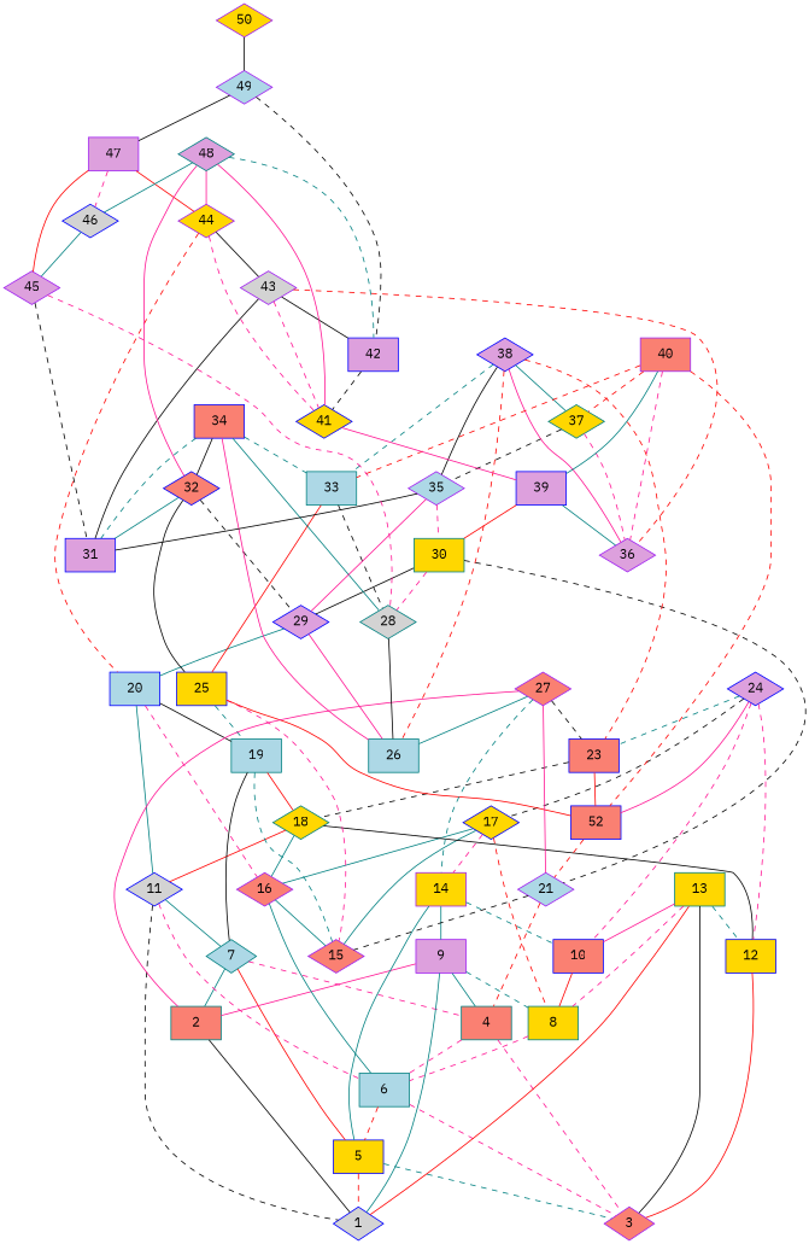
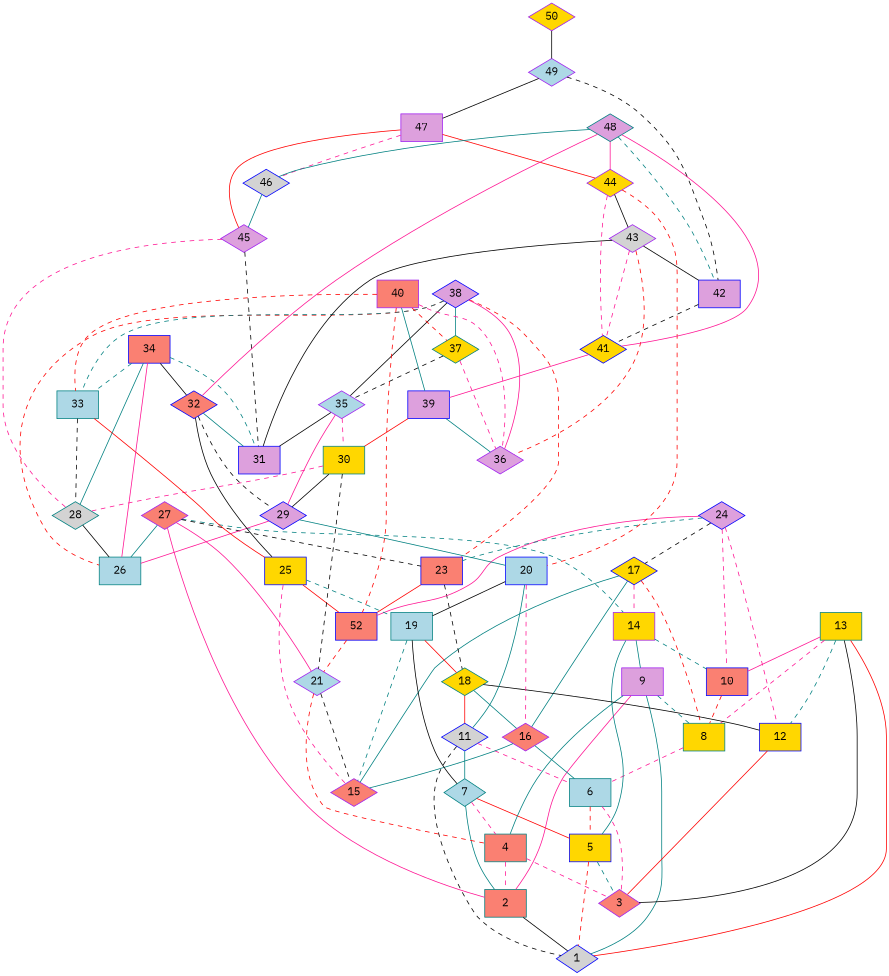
  graph {
    fontname="IBM Plex Mono"
    node [color=blue fillcolor=gold fontname="IBM Plex Mono" shape=diamond style=filled]
    edge [color=deeppink fontname="IBM Plex Mono" style=solid]
    2 [color=teal fillcolor=salmon shape=box]
    1 [fillcolor=lightgrey]
    4 [color=teal fillcolor=salmon shape=box]
    3 [color=purple fillcolor=salmon]
    5 [shape=box]
    6 [color=teal fillcolor=lightblue shape=box]
    7 [color=teal fillcolor=lightblue]
    8 [color=teal shape=box]
    9 [color=purple fillcolor=plum shape=box]
    10 [fillcolor=salmon shape=box]
    11 [fillcolor=lightgrey]
    12 [shape=box]
    13 [color=teal shape=box]
    14 [color=purple shape=box]
    16 [color=purple fillcolor=salmon]
    15 [color=purple fillcolor=salmon]
    17
    18 [color=teal]
    19 [color=teal fillcolor=lightblue shape=box]
    20 [fillcolor=lightblue shape=box]
    21 [color=purple fillcolor=lightblue]
    n22 [fillcolor=salmon label=52 shape=box]
    23 [fillcolor=salmon shape=box]
    24 [fillcolor=plum]
    25 [shape=box]
    27 [color=purple fillcolor=salmon]
    26 [color=teal fillcolor=lightblue shape=box]
    28 [color=teal fillcolor=lightgrey]
    29 [fillcolor=plum]
    30 [color=teal shape=box]
    32 [fillcolor=salmon]
    31 [fillcolor=plum shape=box]
    33 [color=teal fillcolor=lightblue shape=box]
    34 [fillcolor=salmon shape=box]
    35 [color=purple fillcolor=lightblue]
    37 [color=teal]
    36 [color=purple fillcolor=plum]
    38 [fillcolor=plum]
    39 [fillcolor=plum shape=box]
    40 [color=purple fillcolor=salmon shape=box]
    41
    42 [fillcolor=plum shape=box]
    43 [color=purple fillcolor=lightgrey]
    44 [color=purple]
    45 [color=purple fillcolor=plum]
    46 [fillcolor=lightgrey]
    47 [color=purple fillcolor=plum shape=box]
    48 [color=teal fillcolor=plum]
    49 [color=purple fillcolor=lightblue]
    50 [color=purple]
    2 -- 1 [color=black]
-   4 -- 6 [style=dashed]
+   4 -- 2 [style=dashed]
    4 -- 3 [style=dashed]
    5 -- 1 [color=red style=dashed]
    5 -- 3 [color=teal style=dashed]
    6 -- 3 [style=dashed]
    6 -- 5 [color=red style=dashed]
    7 -- 2 [color=teal]
    7 -- 4 [style=dashed]
    7 -- 5 [color=red]
    8 -- 6 [style=dashed]
    9 -- 2
    9 -- 1 [color=teal]
    9 -- 4 [color=teal]
    9 -- 8 [color=teal style=dashed]
-   10 -- 8 [color=red]
+   10 -- 8 [color=red style=dashed]
    11 -- 1 [color=black style=dashed]
    11 -- 6 [style=dashed]
    11 -- 7 [color=teal]
    12 -- 3 [color=red]
    13 -- 1 [color=red]
    13 -- 3 [color=black]
    13 -- 8 [style=dashed]
    13 -- 10
    13 -- 12 [color=teal style=dashed]
    14 -- 5 [color=teal]
    14 -- 9 [color=teal]
    14 -- 10 [color=teal style=dashed]
    16 -- 6 [color=teal]
    16 -- 15 [color=teal]
    17 -- 8 [color=red style=dashed]
    17 -- 14 [style=dashed]
    17 -- 16 [color=teal]
    17 -- 15 [color=teal]
    18 -- 11 [color=red]
    18 -- 12 [color=black]
    18 -- 16 [color=teal]
    19 -- 7 [color=black]
    19 -- 15 [color=teal style=dashed]
    19 -- 18 [color=red]
    20 -- 11 [color=teal]
    20 -- 16 [style=dashed]
    20 -- 19 [color=black]
    21 -- 4 [color=red style=dashed]
    21 -- 15 [color=black style=dashed]
    n22 -- 21 [color=red style=dashed]
    23 -- 18 [color=black style=dashed]
    23 -- n22 [color=red]
    24 -- 10 [style=dashed]
    24 -- 12 [style=dashed]
    24 -- 17 [color=black style=dashed]
    24 -- n22
    24 -- 23 [color=teal style=dashed]
    25 -- 15 [style=dashed]
    25 -- 19 [color=teal style=dashed]
    25 -- n22 [color=red]
    27 -- 2
    27 -- 14 [color=teal style=dashed]
    27 -- 21
    27 -- 23 [color=black style=dashed]
    27 -- 26 [color=teal]
    28 -- 26 [color=black]
    29 -- 20 [color=teal]
    29 -- 26
    30 -- 21 [color=black style=dashed]
    30 -- 28 [style=dashed]
    30 -- 29 [color=black]
    32 -- 25 [color=black]
    32 -- 29 [color=black style=dashed]
    32 -- 31 [color=teal]
    33 -- 25 [color=red]
    33 -- 28 [color=black style=dashed]
    34 -- 26
    34 -- 28 [color=teal]
    34 -- 32 [color=black]
    34 -- 31 [color=teal style=dashed]
    34 -- 33 [color=teal style=dashed]
    35 -- 29
    35 -- 30 [style=dashed]
    35 -- 31 [color=black]
    37 -- 35 [color=black style=dashed]
    37 -- 36 [style=dashed]
    38 -- 23 [color=red style=dashed]
    38 -- 26 [color=red style=dashed]
    38 -- 33 [color=teal style=dashed]
    38 -- 35 [color=black]
    38 -- 37 [color=teal]
    38 -- 36
    39 -- 30 [color=red]
    39 -- 36 [color=teal]
    40 -- n22 [color=red style=dashed]
    40 -- 33 [color=red style=dashed]
    40 -- 37 [color=red style=dashed]
    40 -- 36 [style=dashed]
    40 -- 39 [color=teal]
    41 -- 39
    42 -- 41 [color=black style=dashed]
    43 -- 31 [color=black]
    43 -- 36 [color=red style=dashed]
    43 -- 41 [style=dashed]
    43 -- 42 [color=black]
    44 -- 20 [color=red style=dashed]
    44 -- 41 [style=dashed]
    44 -- 43 [color=black]
    45 -- 28 [style=dashed]
    45 -- 31 [color=black style=dashed]
    46 -- 45 [color=teal]
    47 -- 44 [color=red]
    47 -- 45 [color=red]
    47 -- 46 [style=dashed]
    48 -- 32
    48 -- 41
    48 -- 42 [color=teal style=dashed]
    48 -- 44
    48 -- 46 [color=teal]
    49 -- 42 [color=black style=dashed]
    49 -- 47 [color=black]
    50 -- 49 [color=black]
  }
